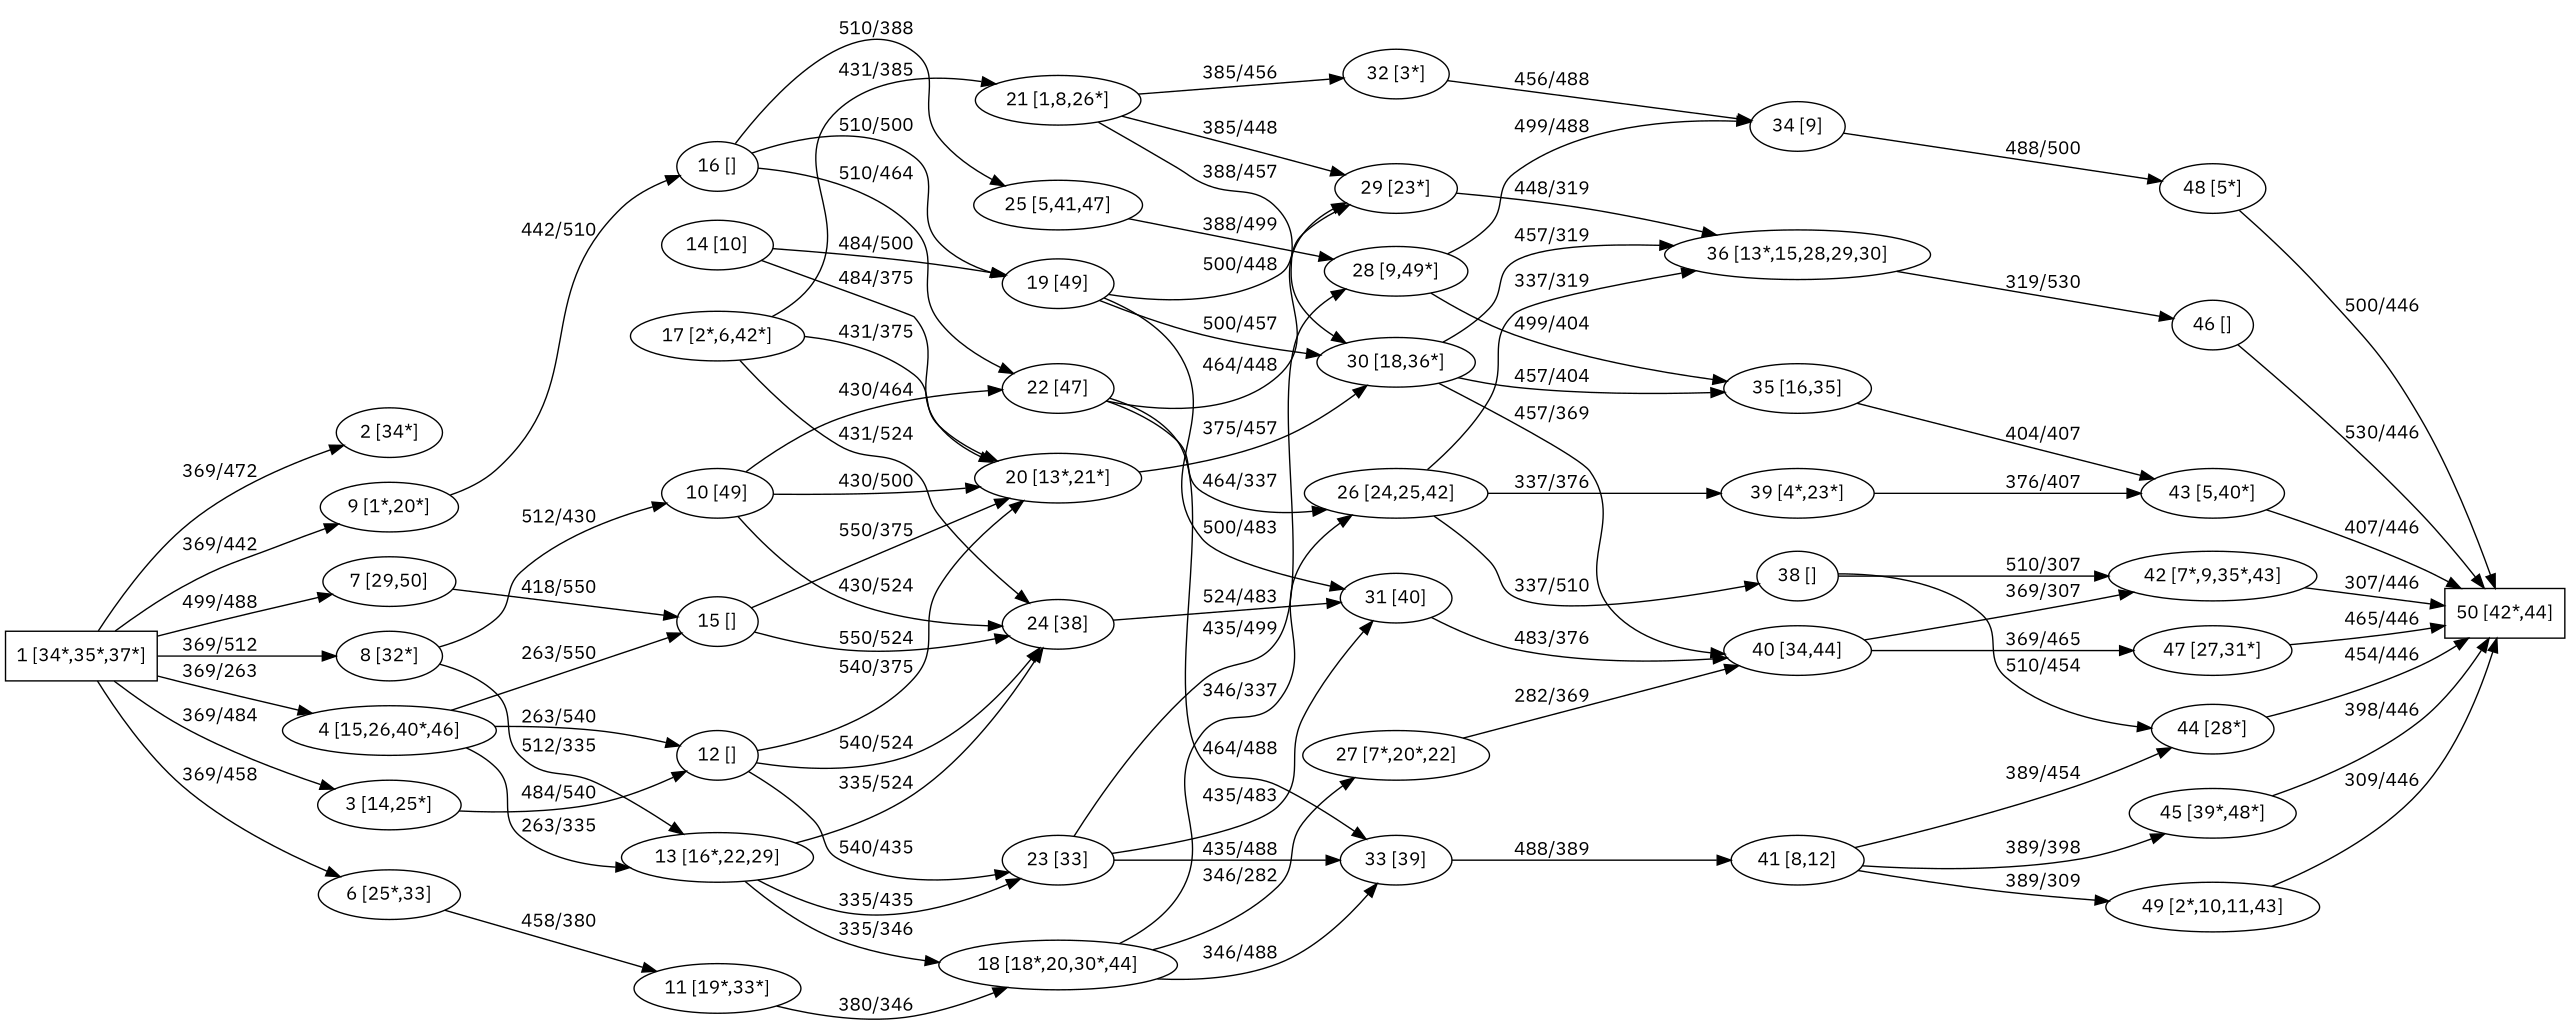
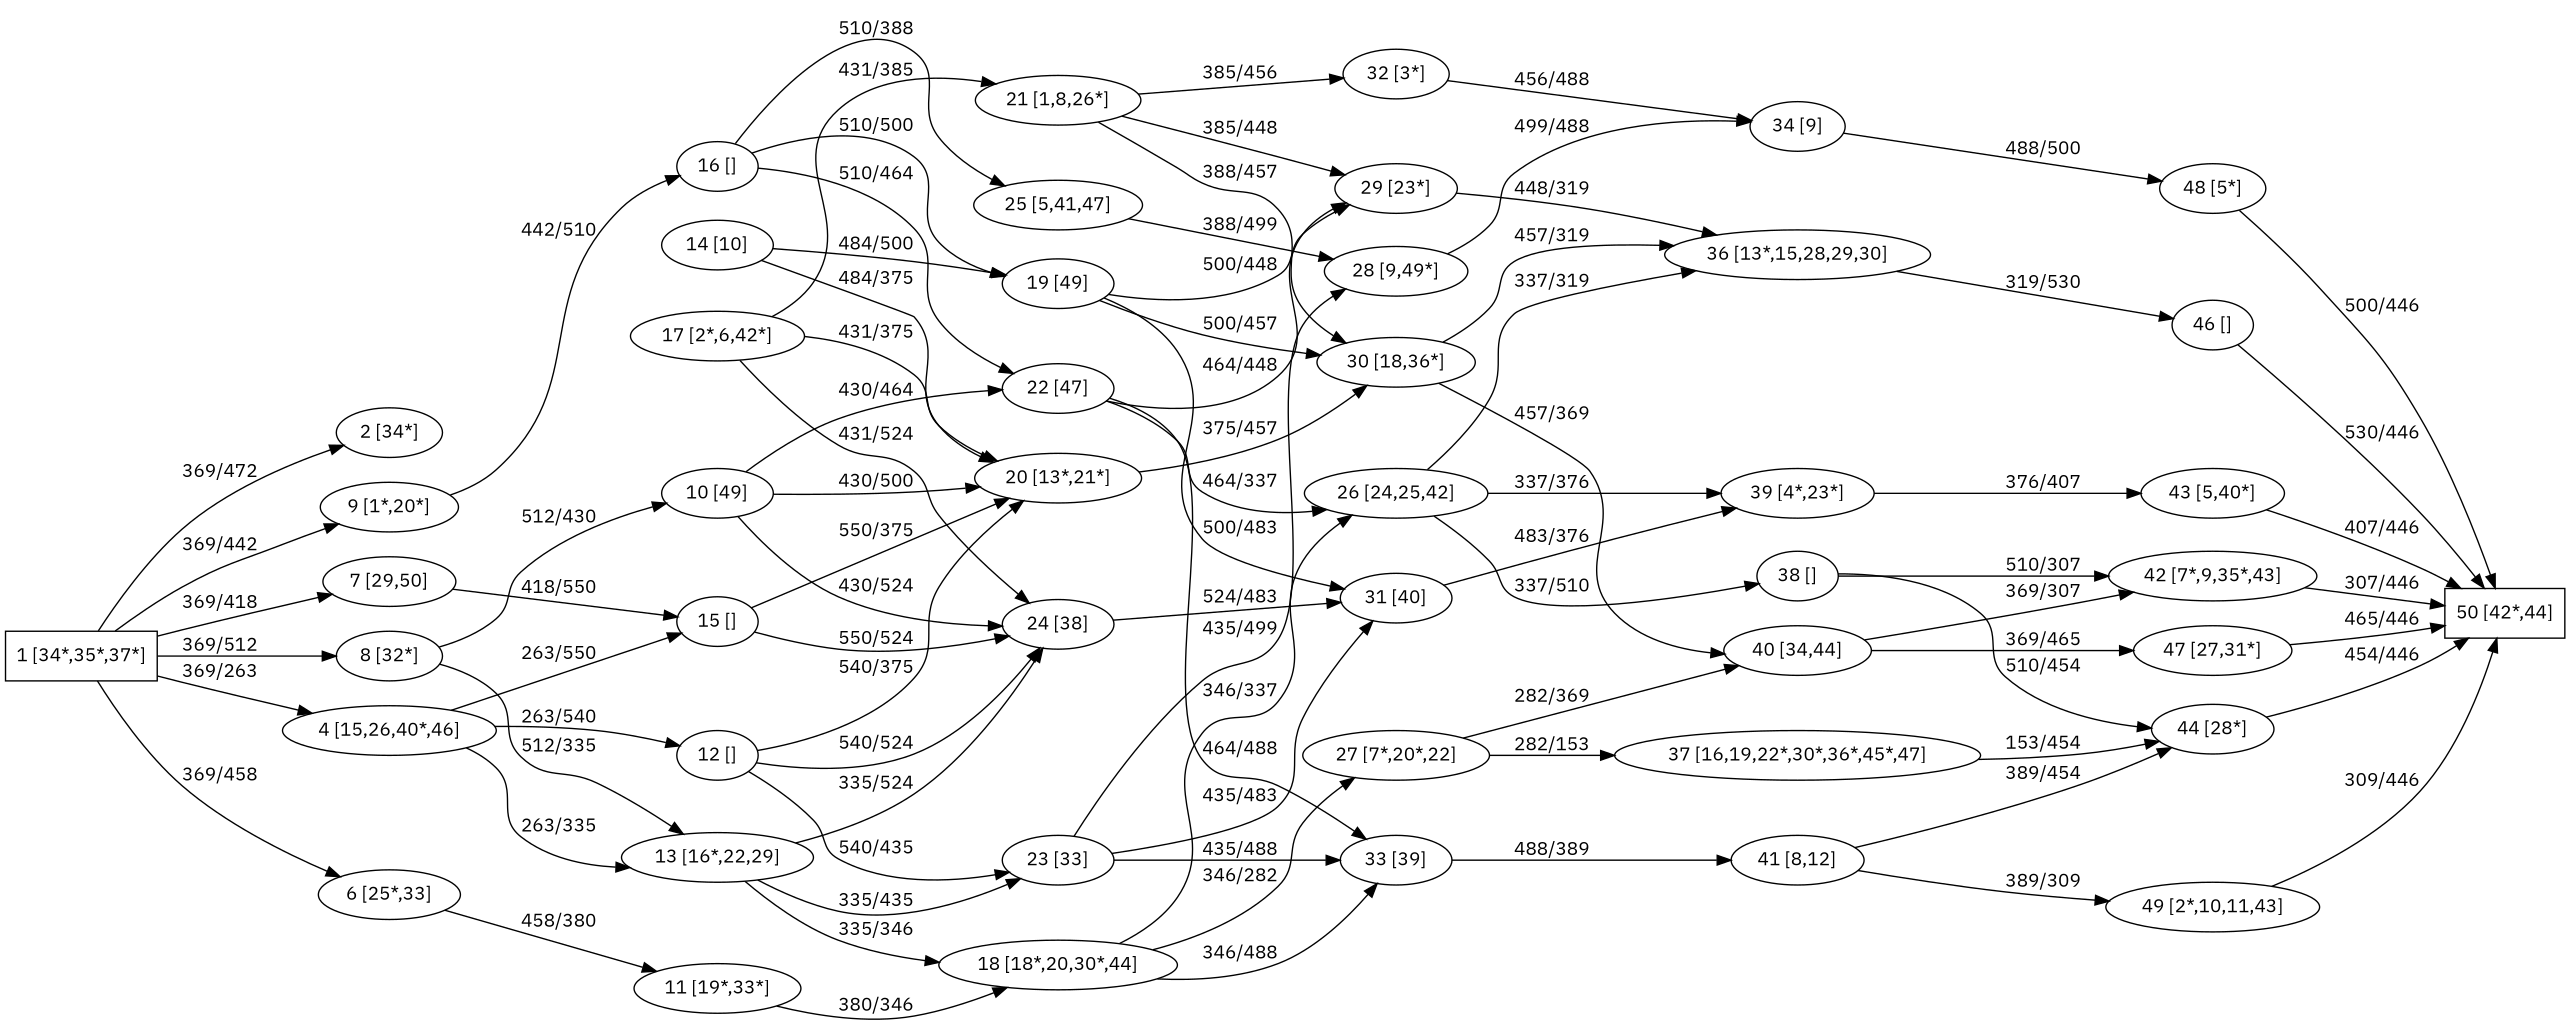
  strict digraph {
    fontname="IBM Plex Sans"
    rankdir=LR
    node [fontname="IBM Plex Sans"]
    edge [fontname="IBM Plex Sans"]
    n1 [label="1 [34*,35*,37*]" shape=box]
    n2 [label="2 [34*]"]
-   n3 [label="3 [14,25*]"]
    n4 [label="4 [15,26,40*,46]"]
    n5 [label="6 [25*,33]"]
    n6 [label="7 [29,50]"]
    n7 [label="8 [32*]"]
    n8 [label="9 [1*,20*]"]
    n9 [label="12 []"]
    n10 [label="13 [16*,22,29]"]
    n11 [label="15 []"]
    n12 [label="11 [19*,33*]"]
    n13 [label="10 [49]"]
    n14 [label="16 []"]
    n15 [label="18 [18*,20,30*,44]"]
    n16 [label="24 [38]"]
    n17 [label="20 [13*,21*]"]
    n18 [label="23 [33]"]
    n19 [label="14 [10]"]
    n20 [label="19 [49]"]
    n21 [label="17 [2*,6,42*]"]
    n22 [label="21 [1,8,26*]"]
    n23 [label="22 [47]"]
    n24 [label="25 [5,41,47]"]
    n25 [label="29 [23*]"]
    n26 [label="30 [18,36*]"]
    n27 [label="31 [40]"]
    n28 [label="26 [24,25,42]"]
    n29 [label="33 [39]"]
    n30 [label="27 [7*,20*,22]"]
    n31 [label="28 [9,49*]"]
    n32 [label="32 [3*]"]
    n33 [label="36 [13*,15,28,29,30]"]
    n34 [label="38 []"]
    n35 [label="39 [4*,23*]"]
+   n36 [label="37 [16,19,22*,30*,36*,45*,47]"]
    n37 [label="40 [34,44]"]
    n38 [label="41 [8,12]"]
-   n39 [label="35 [16,35]"]
    n40 [label="34 [9]"]
    n41 [label="46 []"]
    n42 [label="44 [28*]"]
    n43 [label="42 [7*,9,35*,43]"]
    n44 [label="43 [5,40*]"]
    n45 [label="47 [27,31*]"]
    n46 [label="48 [5*]"]
-   n47 [label="45 [39*,48*]"]
    n48 [label="49 [2*,10,11,43]"]
    n49 [label="50 [42*,44]" shape=box]
    n1 -> n2 [label="369/472"]
-   n1 -> n3 [label="369/484"]
    n1 -> n4 [label="369/263"]
    n1 -> n5 [label="369/458"]
-   n1 -> n6 [label="499/488"]
+   n1 -> n6 [label="369/418"]
    n1 -> n7 [label="369/512"]
    n1 -> n8 [label="369/442"]
-   n3 -> n9 [label="484/540"]
    n4 -> n9 [label="263/540"]
    n4 -> n10 [label="263/335"]
    n4 -> n11 [label="263/550"]
    n5 -> n12 [label="458/380"]
    n6 -> n11 [label="418/550"]
    n7 -> n10 [label="512/335"]
    n7 -> n13 [label="512/430"]
    n8 -> n14 [label="442/510"]
    n9 -> n16 [label="540/524"]
    n9 -> n17 [label="540/375"]
    n9 -> n18 [label="540/435"]
    n10 -> n15 [label="335/346"]
    n10 -> n16 [label="335/524"]
    n10 -> n18 [label="335/435"]
    n11 -> n16 [label="550/524"]
    n11 -> n17 [label="550/375"]
    n12 -> n15 [label="380/346"]
    n13 -> n16 [label="430/524"]
    n13 -> n17 [label="430/500"]
    n13 -> n23 [label="430/464"]
    n14 -> n20 [label="510/500"]
    n14 -> n23 [label="510/464"]
    n14 -> n24 [label="510/388"]
    n15 -> n28 [label="346/337"]
    n15 -> n29 [label="346/488"]
    n15 -> n30 [label="346/282"]
    n16 -> n27 [label="524/483"]
    n17 -> n26 [label="375/457"]
    n18 -> n27 [label="435/483"]
    n18 -> n29 [label="435/488"]
    n18 -> n31 [label="435/499"]
    n19 -> n17 [label="484/375"]
    n19 -> n20 [label="484/500"]
    n20 -> n25 [label="500/448"]
    n20 -> n26 [label="500/457"]
    n20 -> n27 [label="500/483"]
    n21 -> n16 [label="431/524"]
    n21 -> n17 [label="431/375"]
    n21 -> n22 [label="431/385"]
    n22 -> n25 [label="385/448"]
    n22 -> n26 [label="388/457"]
    n22 -> n32 [label="385/456"]
    n23 -> n25 [label="464/448"]
    n23 -> n28 [label="464/337"]
    n23 -> n29 [label="464/488"]
    n24 -> n31 [label="388/499"]
    n25 -> n33 [label="448/319"]
    n26 -> n33 [label="457/319"]
    n26 -> n37 [label="457/369"]
-   n26 -> n39 [label="457/404"]
-   n27 -> n37 [label="483/376"]
+   n27 -> n35 [label="483/376"]
    n28 -> n33 [label="337/319"]
    n28 -> n34 [label="337/510"]
    n28 -> n35 [label="337/376"]
    n29 -> n38 [label="488/389"]
+   n30 -> n36 [label="282/153"]
    n30 -> n37 [label="282/369"]
-   n31 -> n39 [label="499/404"]
    n31 -> n40 [label="499/488"]
    n32 -> n40 [label="456/488"]
    n33 -> n41 [label="319/530"]
    n34 -> n42 [label="510/454"]
    n34 -> n43 [label="510/307"]
    n35 -> n44 [label="376/407"]
+   n36 -> n42 [label="153/454"]
    n37 -> n43 [label="369/307"]
    n37 -> n45 [label="369/465"]
    n38 -> n42 [label="389/454"]
-   n38 -> n47 [label="389/398"]
    n38 -> n48 [label="389/309"]
-   n39 -> n44 [label="404/407"]
    n40 -> n46 [label="488/500"]
    n41 -> n49 [label="530/446"]
    n42 -> n49 [label="454/446"]
    n43 -> n49 [label="307/446"]
    n44 -> n49 [label="407/446"]
    n45 -> n49 [label="465/446"]
    n46 -> n49 [label="500/446"]
-   n47 -> n49 [label="398/446"]
    n48 -> n49 [label="309/446"]
  }
